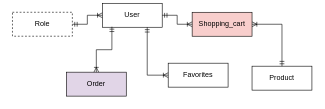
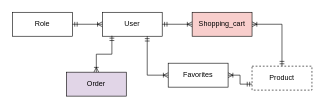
  <mxCell id="0" />
  <mxCell id="1" parent="0" />
- <mxCell id="2" value="Product" style="whiteSpace=wrap;html=1;align=center;" vertex="1" parent="1"><mxGeometry x="420" y="110" width="100" height="40" as="geometry" /></mxCell>
- <mxCell id="3" value="User" style="whiteSpace=wrap;html=1;align=center;" vertex="1" parent="1"><mxGeometry x="170" y="5" width="100" height="40" as="geometry" /></mxCell>
- <mxCell id="4" value="Role" style="whiteSpace=wrap;html=1;align=center;dashed=1;" vertex="1" parent="1"><mxGeometry x="20" y="20" width="100" height="40" as="geometry" /></mxCell>
+ <mxCell id="2" value="Product" style="whiteSpace=wrap;html=1;align=center;dashed=1;" vertex="1" parent="1"><mxGeometry x="420" y="110" width="100" height="40" as="geometry" /></mxCell>
+ <mxCell id="3" value="User" style="whiteSpace=wrap;html=1;align=center;" vertex="1" parent="1"><mxGeometry x="170" y="20" width="100" height="40" as="geometry" /></mxCell>
+ <mxCell id="4" value="Role" style="whiteSpace=wrap;html=1;align=center;" vertex="1" parent="1"><mxGeometry x="20" y="20" width="100" height="40" as="geometry" /></mxCell>
  <mxCell id="5" value="" style="edgeStyle=orthogonalEdgeStyle;fontSize=12;html=1;endArrow=ERoneToMany;startArrow=ERmandOne;rounded=0;entryX=0;entryY=0.5;entryDx=0;entryDy=0;exitX=1;exitY=0.5;exitDx=0;exitDy=0;" edge="1" parent="1" source="4" target="3"><mxGeometry width="100" height="100" relative="1" as="geometry"><mxPoint x="130" y="250" as="sourcePoint" /><mxPoint x="165" y="180" as="targetPoint" /></mxGeometry></mxCell>
  <mxCell id="6" value="Order" style="whiteSpace=wrap;html=1;align=center;fillColor=#e1d5e7;" vertex="1" parent="1"><mxGeometry x="110" y="120" width="100" height="40" as="geometry" /></mxCell>
  <mxCell id="7" value="" style="edgeStyle=orthogonalEdgeStyle;fontSize=12;html=1;endArrow=ERoneToMany;startArrow=ERmandOne;rounded=0;entryX=0.5;entryY=0;entryDx=0;entryDy=0;exitX=0.16;exitY=0.979;exitDx=0;exitDy=0;exitPerimeter=0;" edge="1" parent="1" source="3" target="6"><mxGeometry width="100" height="100" relative="1" as="geometry"><mxPoint x="209" y="69" as="sourcePoint" /><mxPoint x="150" y="170" as="targetPoint" /></mxGeometry></mxCell>
  <mxCell id="8" value="Shopping_cart" style="whiteSpace=wrap;html=1;align=center;fillColor=#f8cecc;" vertex="1" parent="1"><mxGeometry x="320" y="20" width="100" height="40" as="geometry" /></mxCell>
  <mxCell id="9" value="" style="edgeStyle=orthogonalEdgeStyle;fontSize=12;html=1;endArrow=ERoneToMany;startArrow=ERmandOne;rounded=0;entryX=0;entryY=0.5;entryDx=0;entryDy=0;exitX=1;exitY=0.5;exitDx=0;exitDy=0;" edge="1" parent="1" source="3" target="8"><mxGeometry width="100" height="100" relative="1" as="geometry"><mxPoint x="300" y="100" as="sourcePoint" /><mxPoint x="350" y="100" as="targetPoint" /></mxGeometry></mxCell>
  <mxCell id="10" value="Favorites" style="whiteSpace=wrap;html=1;align=center;" vertex="1" parent="1"><mxGeometry x="280" y="105" width="100" height="40" as="geometry" /></mxCell>
  <mxCell id="11" value="" style="edgeStyle=orthogonalEdgeStyle;fontSize=12;html=1;endArrow=ERoneToMany;startArrow=ERmandOne;rounded=0;entryX=0;entryY=0.5;entryDx=0;entryDy=0;exitX=0.75;exitY=1;exitDx=0;exitDy=0;" edge="1" parent="1" source="3" target="10"><mxGeometry width="100" height="100" relative="1" as="geometry"><mxPoint x="220" y="160.02" as="sourcePoint" /><mxPoint x="220.7" y="237.5" as="targetPoint" /></mxGeometry></mxCell>
+ <mxCell id="12" value="" style="edgeStyle=orthogonalEdgeStyle;fontSize=12;html=1;endArrow=ERoneToMany;startArrow=ERmandOne;rounded=0;entryX=1;entryY=0.5;entryDx=0;entryDy=0;exitX=0;exitY=0.75;exitDx=0;exitDy=0;" edge="1" parent="1" source="2" target="10"><mxGeometry width="100" height="100" relative="1" as="geometry"><mxPoint x="429.3" y="102.52" as="sourcePoint" /><mxPoint x="430" y="180" as="targetPoint" /></mxGeometry></mxCell>
  <mxCell id="13" value="" style="edgeStyle=orthogonalEdgeStyle;fontSize=12;html=1;endArrow=ERoneToMany;startArrow=ERmandOne;rounded=0;entryX=1;entryY=0.5;entryDx=0;entryDy=0;exitX=0.5;exitY=0;exitDx=0;exitDy=0;" edge="1" parent="1" source="2" target="8"><mxGeometry width="100" height="100" relative="1" as="geometry"><mxPoint x="439.3" y="112.52" as="sourcePoint" /><mxPoint x="440" y="190" as="targetPoint" /></mxGeometry></mxCell>
